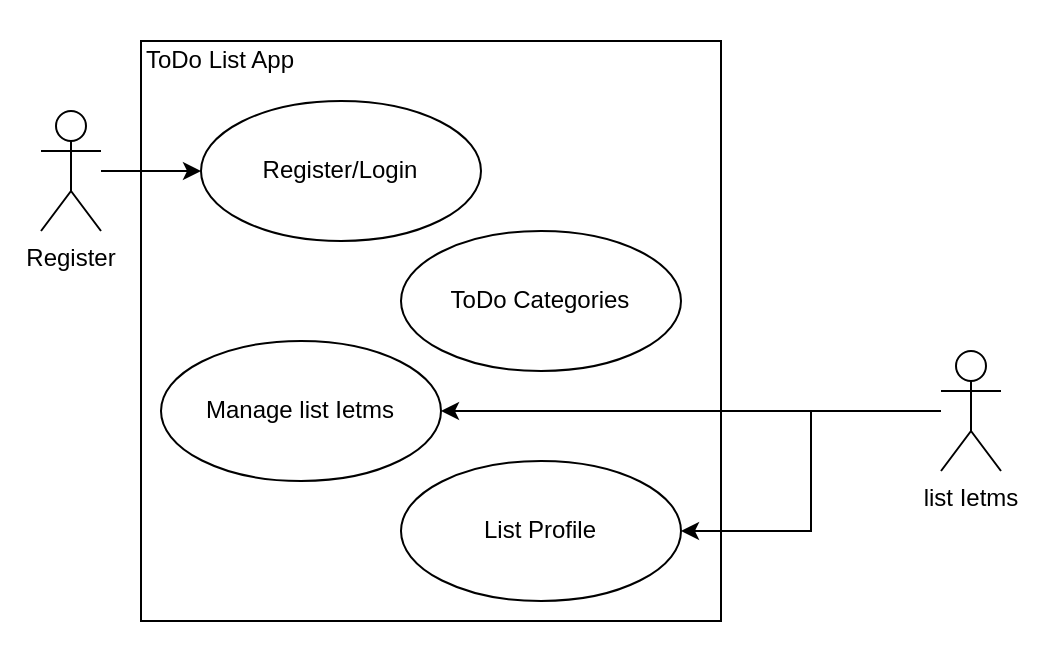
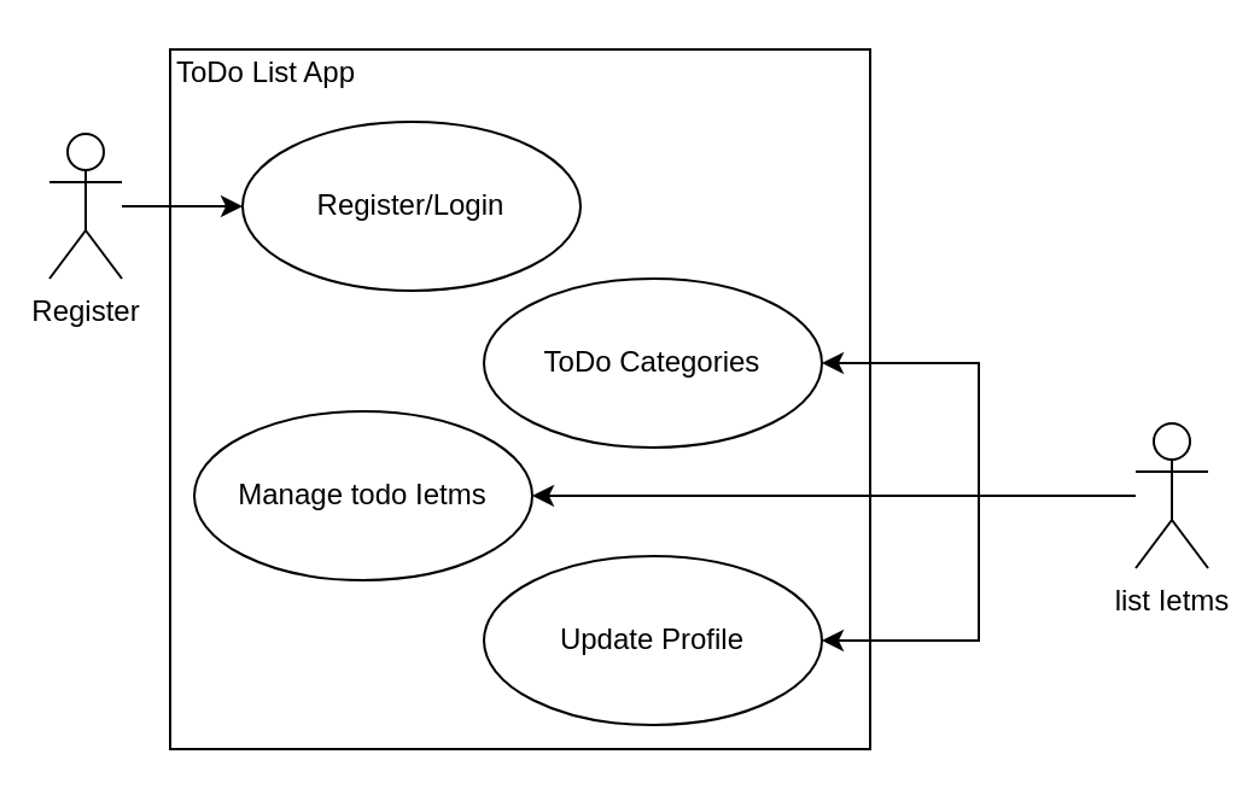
  <mxCell id="0" />
  <mxCell id="1" parent="0" />
  <mxCell id="2" value="" style="whiteSpace=wrap;html=1;aspect=fixed;" vertex="1" parent="1"><mxGeometry x="70" y="20" width="290" height="290" as="geometry" /></mxCell>
  <mxCell id="3" value="Register/Login" style="ellipse;whiteSpace=wrap;html=1;" vertex="1" parent="1"><mxGeometry x="100" y="50" width="140" height="70" as="geometry" /></mxCell>
  <mxCell id="4" style="edgeStyle=orthogonalEdgeStyle;rounded=0;orthogonalLoop=1;jettySize=auto;html=1;entryX=0;entryY=0.5;entryDx=0;entryDy=0;" edge="1" parent="1" source="5" target="3"><mxGeometry relative="1" as="geometry" /></mxCell>
  <mxCell id="5" value="Register&lt;br&gt;" style="shape=umlActor;verticalLabelPosition=bottom;verticalAlign=top;html=1;" vertex="1" parent="1"><mxGeometry x="20" y="55" width="30" height="60" as="geometry" /></mxCell>
+ <mxCell id="6" style="edgeStyle=orthogonalEdgeStyle;rounded=0;orthogonalLoop=1;jettySize=auto;html=1;entryX=1;entryY=0.5;entryDx=0;entryDy=0;" edge="1" parent="1" source="9" target="10"><mxGeometry relative="1" as="geometry" /></mxCell>
  <mxCell id="7" style="edgeStyle=orthogonalEdgeStyle;rounded=0;orthogonalLoop=1;jettySize=auto;html=1;entryX=1;entryY=0.5;entryDx=0;entryDy=0;" edge="1" parent="1" source="9" target="11"><mxGeometry relative="1" as="geometry" /></mxCell>
  <mxCell id="8" style="edgeStyle=orthogonalEdgeStyle;rounded=0;orthogonalLoop=1;jettySize=auto;html=1;entryX=1;entryY=0.5;entryDx=0;entryDy=0;" edge="1" parent="1" source="9" target="12"><mxGeometry relative="1" as="geometry" /></mxCell>
  <mxCell id="9" value="list Ietms" style="shape=umlActor;verticalLabelPosition=bottom;verticalAlign=top;html=1;" vertex="1" parent="1"><mxGeometry x="470" y="175" width="30" height="60" as="geometry" /></mxCell>
  <mxCell id="10" value="ToDo Categories" style="ellipse;whiteSpace=wrap;html=1;" vertex="1" parent="1"><mxGeometry x="200" y="115" width="140" height="70" as="geometry" /></mxCell>
- <mxCell id="11" value="Manage list Ietms" style="ellipse;whiteSpace=wrap;html=1;" vertex="1" parent="1"><mxGeometry x="80" y="170" width="140" height="70" as="geometry" /></mxCell>
- <mxCell id="12" value="List Profile" style="ellipse;whiteSpace=wrap;html=1;" vertex="1" parent="1"><mxGeometry x="200" y="230" width="140" height="70" as="geometry" /></mxCell>
+ <mxCell id="11" value="Manage todo Ietms" style="ellipse;whiteSpace=wrap;html=1;" vertex="1" parent="1"><mxGeometry x="80" y="170" width="140" height="70" as="geometry" /></mxCell>
+ <mxCell id="12" value="Update Profile" style="ellipse;whiteSpace=wrap;html=1;" vertex="1" parent="1"><mxGeometry x="200" y="230" width="140" height="70" as="geometry" /></mxCell>
  <mxCell id="13" value="ToDo List App" style="text;html=1;strokeColor=none;fillColor=none;align=center;verticalAlign=middle;whiteSpace=wrap;rounded=0;" vertex="1" parent="1"><mxGeometry x="60" y="20" width="100" height="20" as="geometry" /></mxCell>
